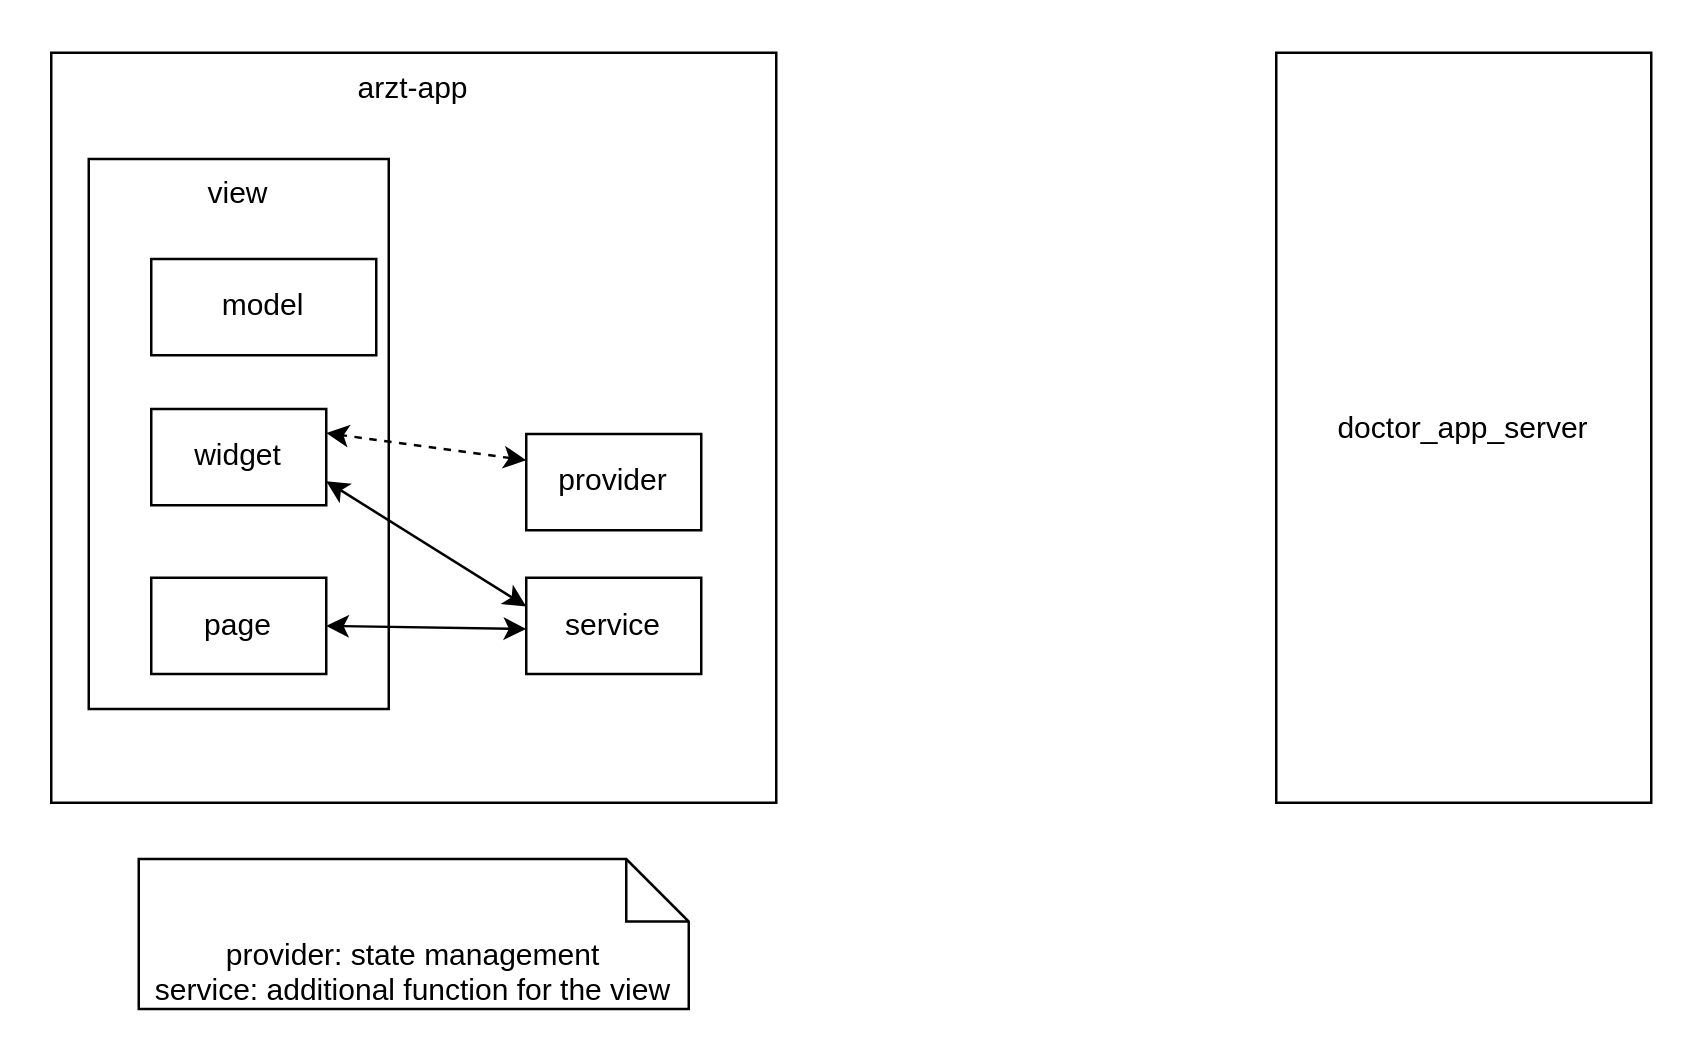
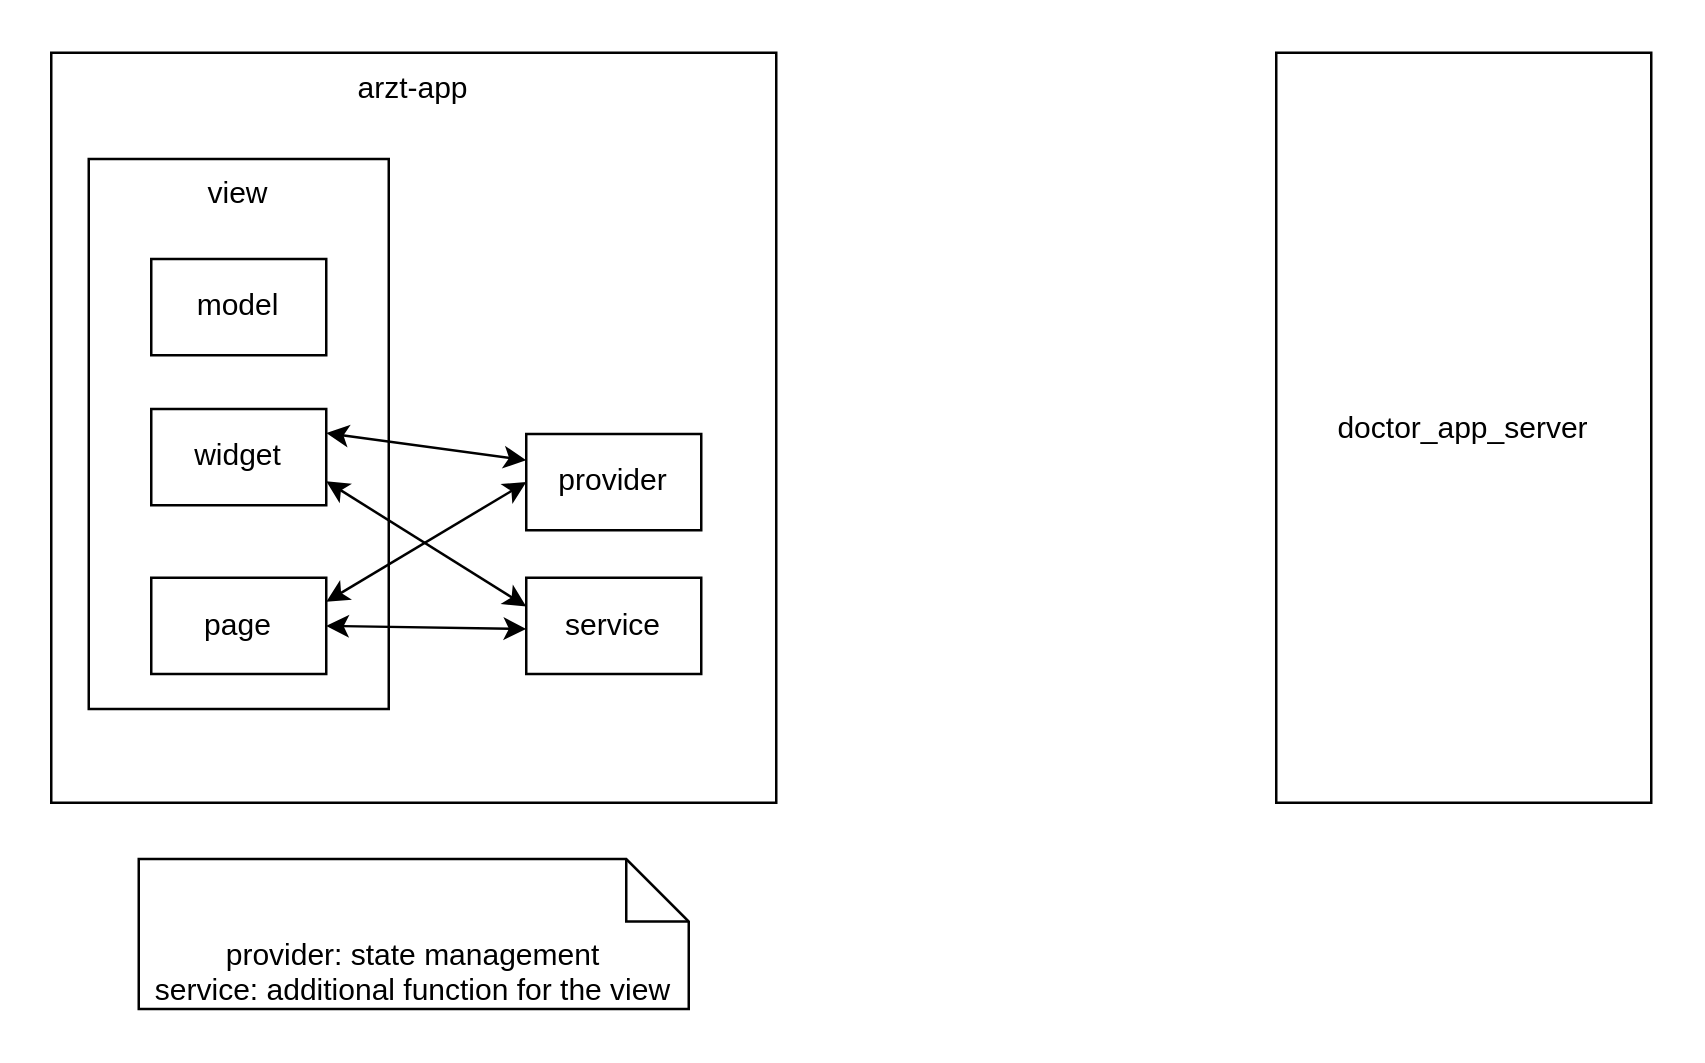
  <mxCell id="0" />
  <mxCell id="1" parent="0" />
  <mxCell id="2" value="arzt-app" style="rounded=0;whiteSpace=wrap;html=1;verticalAlign=top;" vertex="1" parent="1"><mxGeometry x="20" y="20.5" width="290" height="300" as="geometry" /></mxCell>
  <mxCell id="3" value="view" style="rounded=0;whiteSpace=wrap;html=1;verticalAlign=top;" vertex="1" parent="1"><mxGeometry x="35" width="120" height="220" as="geometry" y="63" /></mxCell>
- <mxCell id="4" value="" style="endArrow=classic;startArrow=classic;html=1;rounded=0;exitX=0;exitY=0.273;exitDx=0;exitDy=0;exitPerimeter=0;entryX=1;entryY=0.25;entryDx=0;entryDy=0;dashed=1;" parent="1" source="10" target="13" edge="1"><mxGeometry width="50" height="50" relative="1" as="geometry"><mxPoint x="210" y="183.5" as="sourcePoint" /><mxPoint x="130" y="183.5" as="targetPoint" /></mxGeometry></mxCell>
+ <mxCell id="4" value="" style="endArrow=classic;startArrow=classic;html=1;rounded=0;exitX=0;exitY=0.273;exitDx=0;exitDy=0;exitPerimeter=0;entryX=1;entryY=0.25;entryDx=0;entryDy=0;" parent="1" source="10" target="13" edge="1"><mxGeometry width="50" height="50" relative="1" as="geometry"><mxPoint x="210" y="183.5" as="sourcePoint" /><mxPoint x="130" y="183.5" as="targetPoint" /></mxGeometry></mxCell>
  <mxCell id="5" style="rounded=0;orthogonalLoop=1;jettySize=auto;html=1;entryX=0;entryY=0;entryDx=0;entryDy=32;entryPerimeter=0;startArrow=classic;startFill=1;exitX=1;exitY=0.5;exitDx=0;exitDy=0;" parent="1" source="14" edge="1"><mxGeometry relative="1" as="geometry"><mxPoint x="130" y="251" as="sourcePoint" /><mxPoint x="210" y="251" as="targetPoint" /></mxGeometry></mxCell>
+ <mxCell id="6" style="edgeStyle=none;rounded=0;orthogonalLoop=1;jettySize=auto;html=1;entryX=1;entryY=0.25;entryDx=0;entryDy=0;startArrow=classic;startFill=1;exitX=0;exitY=0.5;exitDx=0;exitDy=0;" parent="1" source="10" target="14" edge="1"><mxGeometry relative="1" as="geometry"><mxPoint x="210" y="192.5" as="sourcePoint" /><mxPoint x="130" y="242" as="targetPoint" /></mxGeometry></mxCell>
  <mxCell id="7" style="edgeStyle=none;rounded=0;orthogonalLoop=1;jettySize=auto;html=1;startArrow=classic;startFill=1;exitX=0;exitY=0;exitDx=0;exitDy=23;exitPerimeter=0;entryX=1;entryY=0.75;entryDx=0;entryDy=0;" parent="1" edge="1" target="13"><mxGeometry relative="1" as="geometry"><mxPoint x="130" y="193" as="targetPoint" /><mxPoint x="210" y="242" as="sourcePoint" /></mxGeometry></mxCell>
  <mxCell id="8" value="provider: state management&lt;br&gt;service: additional function for the view" style="shape=note2;boundedLbl=1;whiteSpace=wrap;html=1;size=25;verticalAlign=top;align=center;" vertex="1" parent="1"><mxGeometry x="55" y="343" width="220" height="60" as="geometry" /></mxCell>
  <mxCell id="9" value="doctor_app_server" style="rounded=0;whiteSpace=wrap;html=1;" vertex="1" parent="1"><mxGeometry x="510" y="20.5" width="150" height="300" as="geometry" /></mxCell>
  <mxCell id="10" value="provider" style="rounded=0;whiteSpace=wrap;html=1;" vertex="1" parent="1"><mxGeometry x="210" y="173" width="70" height="38.5" as="geometry" /></mxCell>
  <mxCell id="11" value="service" style="rounded=0;whiteSpace=wrap;html=1;" vertex="1" parent="1"><mxGeometry x="210" y="230.5" width="70" height="38.5" as="geometry" /></mxCell>
- <mxCell id="12" value="model" style="rounded=0;whiteSpace=wrap;html=1;" vertex="1" parent="1"><mxGeometry x="60" y="103" width="90" height="38.5" as="geometry" /></mxCell>
+ <mxCell id="12" value="model" style="rounded=0;whiteSpace=wrap;html=1;" vertex="1" parent="1"><mxGeometry x="60" y="103" width="70" height="38.5" as="geometry" /></mxCell>
  <mxCell id="13" value="widget" style="rounded=0;whiteSpace=wrap;html=1;" vertex="1" parent="1"><mxGeometry x="60" y="163" width="70" height="38.5" as="geometry" /></mxCell>
  <mxCell id="14" value="page" style="rounded=0;whiteSpace=wrap;html=1;" vertex="1" parent="1"><mxGeometry x="60" y="230.5" width="70" height="38.5" as="geometry" /></mxCell>
